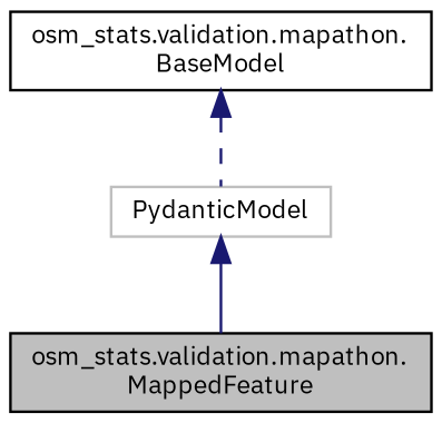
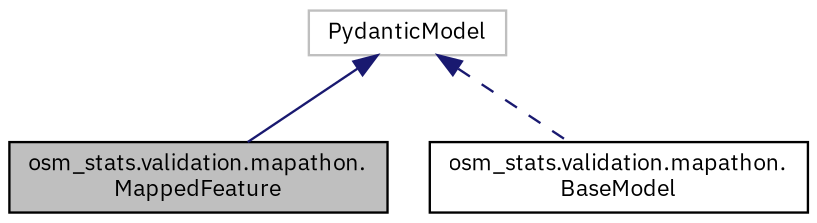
  digraph {
    fontname="IBM Plex Sans"
    node [color=black fillcolor=white fontname="IBM Plex Sans" fontsize=10 shape=record style=filled]
    edge [color=midnightblue dir=back fontname="IBM Plex Sans" fontsize=10 labelfontname=Helvetica labelfontsize=10]
    n1 [fillcolor=grey75 fontcolor=black height=0.2 label="osm_stats.validation.mapathon.\lMappedFeature" width=0.4]
    n2 [height=0.2 label="osm_stats.validation.mapathon.\lBaseModel" width=0.4]
    n3 [color=grey75 height=0.2 label=PydanticModel width=0.4]
    n3 -> n1 [style=solid]
-   n2 -> n3 [style=dashed]
+   n3 -> n2 [style=dashed]
  }
